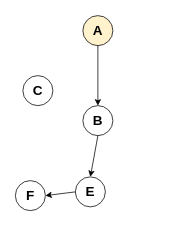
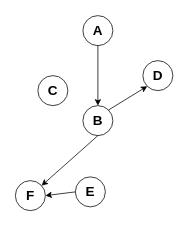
  <mxCell id="0" />
  <mxCell id="1" parent="0" />
- <mxCell id="2" value="A" style="ellipse;whiteSpace=wrap;html=1;aspect=fixed;fontSize=18;fontStyle=1;fillColor=#fff2cc;" vertex="1" parent="1"><mxGeometry x="110" y="20" width="40" height="40" as="geometry" /></mxCell>
- <mxCell id="3" value="C" style="ellipse;whiteSpace=wrap;html=1;aspect=fixed;fontSize=18;fontStyle=1" vertex="1" parent="1"><mxGeometry x="30" y="100" width="40" height="40" as="geometry" /></mxCell>
+ <mxCell id="2" value="A" style="ellipse;whiteSpace=wrap;html=1;aspect=fixed;fontSize=18;fontStyle=1" vertex="1" parent="1"><mxGeometry x="110" y="20" width="40" height="40" as="geometry" /></mxCell>
+ <mxCell id="3" value="C" style="ellipse;whiteSpace=wrap;html=1;aspect=fixed;fontSize=18;fontStyle=1" vertex="1" parent="1"><mxGeometry x="50" y="100" width="40" height="40" as="geometry" /></mxCell>
+ <mxCell id="4" value="D" style="ellipse;whiteSpace=wrap;html=1;aspect=fixed;fontSize=18;fontStyle=1" vertex="1" parent="1"><mxGeometry x="190" y="80" width="40" height="40" as="geometry" /></mxCell>
  <mxCell id="5" value="B" style="ellipse;whiteSpace=wrap;html=1;aspect=fixed;fontSize=18;fontStyle=1" vertex="1" parent="1"><mxGeometry x="110" y="140" width="40" height="40" as="geometry" /></mxCell>
  <mxCell id="6" value="E" style="ellipse;whiteSpace=wrap;html=1;aspect=fixed;fontSize=18;fontStyle=1" vertex="1" parent="1"><mxGeometry x="100" y="235" width="40" height="40" as="geometry" /></mxCell>
  <mxCell id="7" value="F" style="ellipse;whiteSpace=wrap;html=1;aspect=fixed;fontSize=18;fontStyle=1" vertex="1" parent="1"><mxGeometry x="20" y="240" width="40" height="40" as="geometry" /></mxCell>
  <mxCell id="8" value="" style="endArrow=classic;html=1;exitX=0.5;exitY=1;exitDx=0;exitDy=0;entryX=0.5;entryY=0;entryDx=0;entryDy=0;" edge="1" parent="1" source="2" target="5"><mxGeometry width="50" height="50" relative="1" as="geometry"><mxPoint x="30" y="390" as="sourcePoint" /><mxPoint x="80" y="340" as="targetPoint" /></mxGeometry></mxCell>
- <mxCell id="9" value="" style="endArrow=classic;html=1;entryX=0.5;entryY=0;entryDx=0;entryDy=0;exitX=0.5;exitY=1;exitDx=0;exitDy=0;" edge="1" parent="1" source="5" target="6"><mxGeometry width="50" height="50" relative="1" as="geometry"><mxPoint x="30" y="390" as="sourcePoint" /><mxPoint x="80" y="340" as="targetPoint" /></mxGeometry></mxCell>
+ <mxCell id="9" value="" style="endArrow=classic;html=1;exitX=0.5;exitY=1;exitDx=0;exitDy=0;" edge="1" parent="1" source="5" target="7"><mxGeometry width="50" height="50" relative="1" as="geometry"><mxPoint x="30" y="390" as="sourcePoint" /><mxPoint x="80" y="340" as="targetPoint" /></mxGeometry></mxCell>
+ <mxCell id="10" value="" style="endArrow=classic;html=1;entryX=0;entryY=1;entryDx=0;entryDy=0;exitX=1;exitY=0;exitDx=0;exitDy=0;" edge="1" parent="1" source="5" target="4"><mxGeometry width="50" height="50" relative="1" as="geometry"><mxPoint x="220" y="180" as="sourcePoint" /><mxPoint x="150" y="160" as="targetPoint" /></mxGeometry></mxCell>
  <mxCell id="11" value="" style="endArrow=classic;html=1;exitX=0;exitY=0.5;exitDx=0;exitDy=0;entryX=1;entryY=0.5;entryDx=0;entryDy=0;" edge="1" parent="1" source="6" target="7"><mxGeometry width="50" height="50" relative="1" as="geometry"><mxPoint x="160" y="90" as="sourcePoint" /><mxPoint x="160" y="170" as="targetPoint" /></mxGeometry></mxCell>
